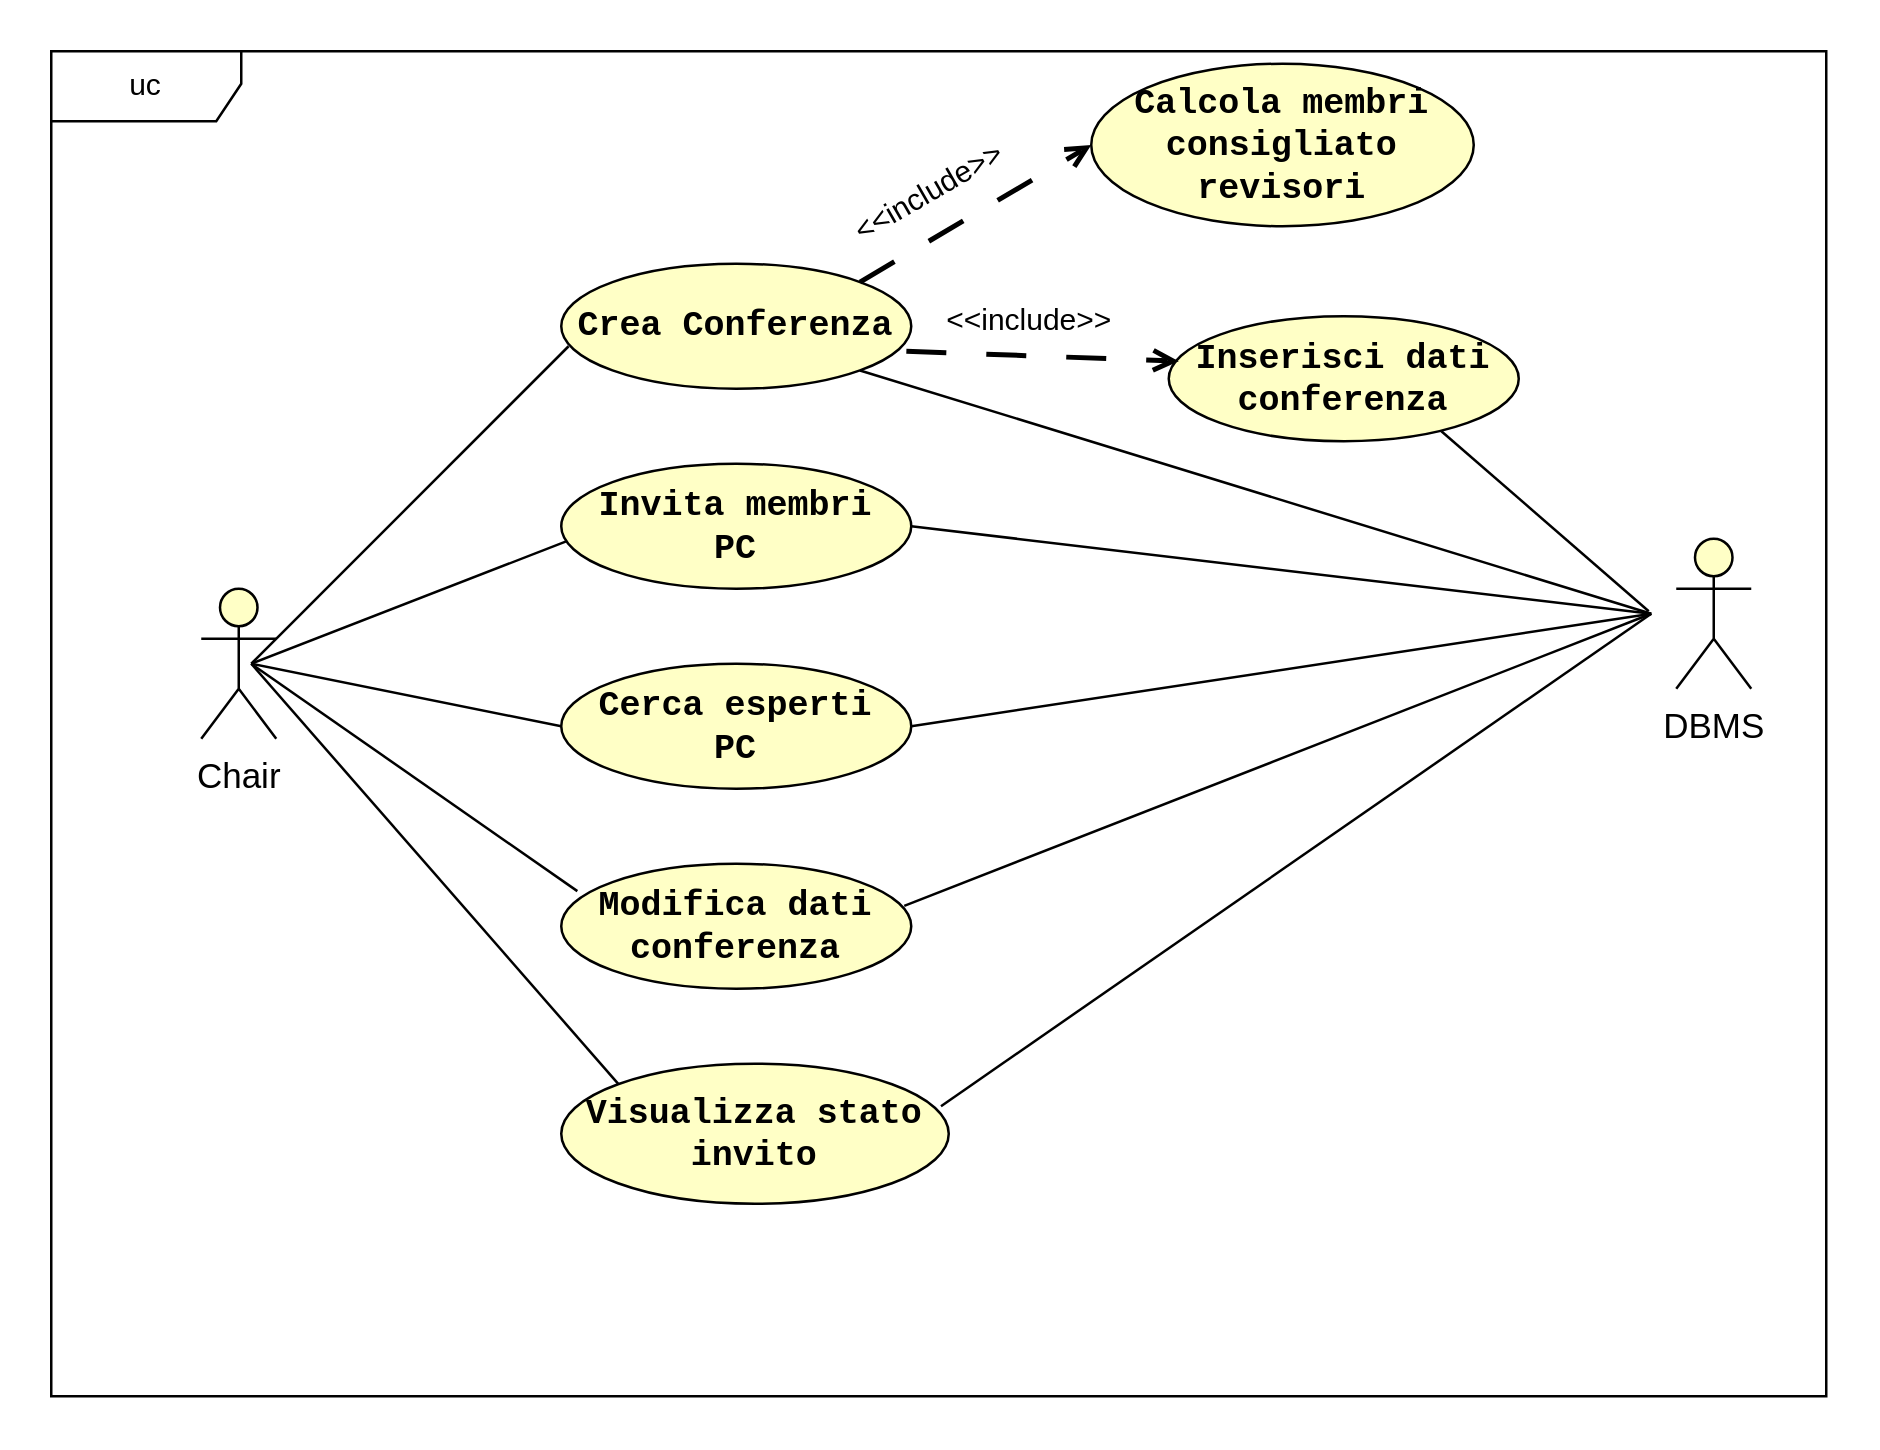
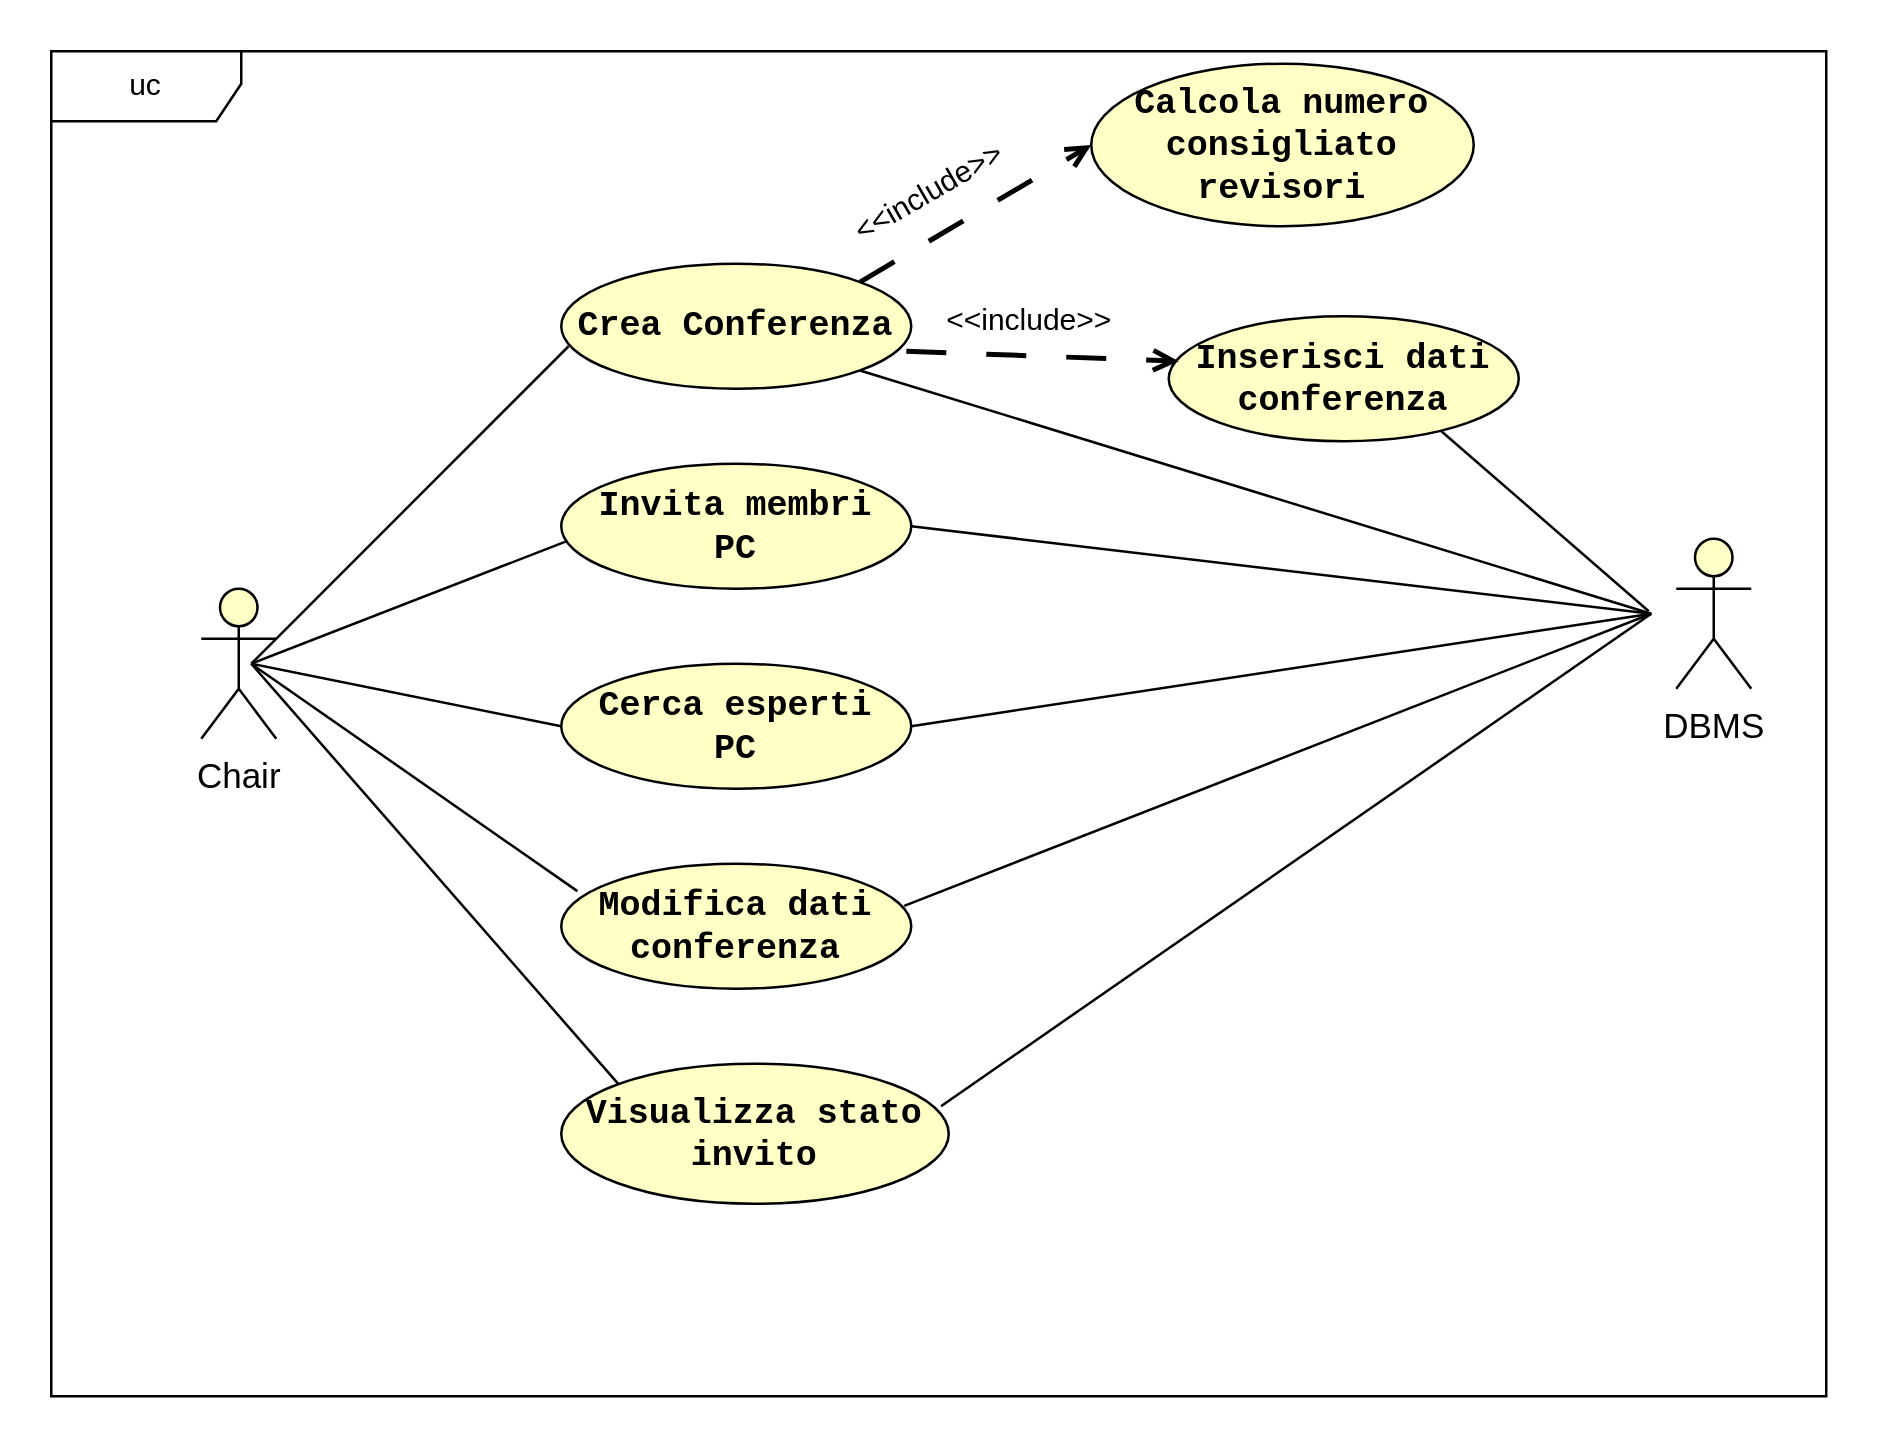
  <mxCell id="0" />
  <mxCell id="1" parent="0" />
  <mxCell id="2" value="&lt;font style=&quot;color: light-dark(rgb(0, 0, 0), rgb(0, 0, 0)); font-size: 14px;&quot;&gt;Chair&lt;/font&gt;" style="shape=umlActor;verticalLabelPosition=bottom;verticalAlign=top;html=1;outlineConnect=0;strokeColor=light-dark(#000000,#000000);fillColor=light-dark(#FFFFC6,#FDF89C);" parent="1" vertex="1"><mxGeometry x="80" y="235" width="30" height="60" as="geometry" /></mxCell>
  <mxCell id="3" value="&lt;font face=&quot;Courier New&quot; color=&quot;#000000&quot;&gt;&lt;span style=&quot;caret-color: rgb(0, 0, 0); font-size: 14px;&quot;&gt;&lt;b&gt;Crea Conferenza&lt;/b&gt;&lt;/span&gt;&lt;/font&gt;" style="ellipse;whiteSpace=wrap;html=1;fillColor=light-dark(#FFFFC6,#FDF89C);strokeColor=light-dark(#000000,#000000);gradientColor=none;" parent="1" vertex="1"><mxGeometry x="224" y="105" width="140" height="50" as="geometry" /></mxCell>
  <mxCell id="4" value="&lt;font face=&quot;Courier New&quot; color=&quot;#000000&quot;&gt;&lt;span style=&quot;caret-color: rgb(0, 0, 0); font-size: 14px;&quot;&gt;&lt;b&gt;Inserisci dati conferenza&lt;/b&gt;&lt;/span&gt;&lt;/font&gt;" style="ellipse;whiteSpace=wrap;html=1;fillColor=light-dark(#FFFFC6,#FDF89C);strokeColor=light-dark(#000000,#000000);gradientColor=none;" parent="1" vertex="1"><mxGeometry x="467" y="126" width="140" height="50" as="geometry" /></mxCell>
  <mxCell id="5" value="&lt;font face=&quot;Courier New&quot; color=&quot;#000000&quot;&gt;&lt;span style=&quot;caret-color: rgb(0, 0, 0); font-size: 14px;&quot;&gt;&lt;b&gt;Invita membri&lt;/b&gt;&lt;/span&gt;&lt;/font&gt;&lt;div&gt;&lt;font face=&quot;Courier New&quot; color=&quot;#000000&quot;&gt;&lt;span style=&quot;caret-color: rgb(0, 0, 0); font-size: 14px;&quot;&gt;&lt;b&gt;PC&lt;/b&gt;&lt;/span&gt;&lt;/font&gt;&lt;/div&gt;" style="ellipse;whiteSpace=wrap;html=1;fillColor=light-dark(#FFFFC6,#FDF89C);strokeColor=light-dark(#000000,#000000);gradientColor=none;" parent="1" vertex="1"><mxGeometry x="224" y="185" width="140" height="50" as="geometry" /></mxCell>
  <mxCell id="6" value="&lt;font face=&quot;Courier New&quot; color=&quot;#000000&quot;&gt;&lt;span style=&quot;caret-color: rgb(0, 0, 0); font-size: 14px;&quot;&gt;&lt;b&gt;Cerca esperti&lt;/b&gt;&lt;/span&gt;&lt;/font&gt;&lt;div&gt;&lt;font face=&quot;Courier New&quot; color=&quot;#000000&quot;&gt;&lt;span style=&quot;caret-color: rgb(0, 0, 0); font-size: 14px;&quot;&gt;&lt;b&gt;PC&lt;/b&gt;&lt;/span&gt;&lt;/font&gt;&lt;/div&gt;" style="ellipse;whiteSpace=wrap;html=1;fillColor=light-dark(#FFFFC6,#FDF89C);strokeColor=light-dark(#000000,#000000);gradientColor=none;" parent="1" vertex="1"><mxGeometry x="224" y="265" width="140" height="50" as="geometry" /></mxCell>
  <mxCell id="7" value="&lt;font face=&quot;Courier New&quot; color=&quot;#000000&quot;&gt;&lt;span style=&quot;caret-color: rgb(0, 0, 0); font-size: 14px;&quot;&gt;&lt;b&gt;Modifica dati&lt;/b&gt;&lt;/span&gt;&lt;/font&gt;&lt;div&gt;&lt;font face=&quot;Courier New&quot; color=&quot;#000000&quot;&gt;&lt;span style=&quot;caret-color: rgb(0, 0, 0); font-size: 14px;&quot;&gt;&lt;b&gt;conferenza&lt;/b&gt;&lt;/span&gt;&lt;/font&gt;&lt;/div&gt;" style="ellipse;whiteSpace=wrap;html=1;fillColor=light-dark(#FFFFC6,#FDF89C);strokeColor=light-dark(#000000,#000000);gradientColor=none;" parent="1" vertex="1"><mxGeometry x="224" y="345" width="140" height="50" as="geometry" /></mxCell>
  <mxCell id="8" value="&lt;font face=&quot;Courier New&quot; color=&quot;#000000&quot;&gt;&lt;span style=&quot;caret-color: rgb(0, 0, 0); font-size: 14px;&quot;&gt;&lt;b&gt;Visualizza stato invito&lt;/b&gt;&lt;/span&gt;&lt;/font&gt;" style="ellipse;whiteSpace=wrap;html=1;fillColor=light-dark(#FFFFC6,#FDF89C);strokeColor=light-dark(#000000,#000000);gradientColor=none;" parent="1" vertex="1"><mxGeometry x="224" y="425" width="155" height="56" as="geometry" /></mxCell>
  <mxCell id="9" style="rounded=0;orthogonalLoop=1;jettySize=auto;html=1;strokeColor=light-dark(#000000,#000000);endArrow=none;startFill=0;entryX=0.021;entryY=0.66;entryDx=0;entryDy=0;entryPerimeter=0;" parent="1" target="3" edge="1"><mxGeometry relative="1" as="geometry"><mxPoint x="100" y="265" as="sourcePoint" /><mxPoint x="288" y="225" as="targetPoint" /></mxGeometry></mxCell>
  <mxCell id="10" style="rounded=0;orthogonalLoop=1;jettySize=auto;html=1;strokeColor=light-dark(#000000,#000000);endArrow=none;startFill=0;entryX=0.016;entryY=0.619;entryDx=0;entryDy=0;entryPerimeter=0;" parent="1" target="5" edge="1"><mxGeometry relative="1" as="geometry"><mxPoint x="100" y="265" as="sourcePoint" /><mxPoint x="298" y="235" as="targetPoint" /></mxGeometry></mxCell>
  <mxCell id="11" style="rounded=0;orthogonalLoop=1;jettySize=auto;html=1;strokeColor=light-dark(#000000,#000000);endArrow=none;startFill=0;entryX=0;entryY=0.5;entryDx=0;entryDy=0;" parent="1" target="6" edge="1"><mxGeometry relative="1" as="geometry"><mxPoint x="100" y="265" as="sourcePoint" /><mxPoint x="288" y="265" as="targetPoint" /></mxGeometry></mxCell>
  <mxCell id="12" style="rounded=0;orthogonalLoop=1;jettySize=auto;html=1;strokeColor=light-dark(#000000,#000000);endArrow=none;startFill=0;entryX=0.046;entryY=0.219;entryDx=0;entryDy=0;entryPerimeter=0;" parent="1" target="7" edge="1"><mxGeometry relative="1" as="geometry"><mxPoint x="100" y="265" as="sourcePoint" /><mxPoint x="298" y="275" as="targetPoint" /></mxGeometry></mxCell>
  <mxCell id="13" style="rounded=0;orthogonalLoop=1;jettySize=auto;html=1;strokeColor=light-dark(#000000,#000000);endArrow=none;startFill=0;entryX=0;entryY=0;entryDx=0;entryDy=0;" parent="1" target="8" edge="1"><mxGeometry relative="1" as="geometry"><mxPoint x="100" y="265" as="sourcePoint" /><mxPoint x="308" y="285" as="targetPoint" /></mxGeometry></mxCell>
  <mxCell id="14" value="" style="endArrow=open;dashed=1;html=1;dashPattern=8 8;strokeWidth=2;rounded=0;strokeColor=light-dark(#000000,#000000);endFill=0;exitX=0.986;exitY=0.7;exitDx=0;exitDy=0;exitPerimeter=0;fontFamily=Times New Roman;" parent="1" source="3" edge="1"><mxGeometry width="50" height="50" relative="1" as="geometry"><mxPoint x="390" y="105" as="sourcePoint" /><mxPoint x="471" y="144" as="targetPoint" /><Array as="points" /></mxGeometry></mxCell>
  <mxCell id="15" value="&amp;lt;&amp;lt;include&amp;gt;&amp;gt;" style="text;html=1;align=center;verticalAlign=middle;resizable=0;points=[];autosize=1;strokeColor=none;fillColor=none;rotation=0;" parent="1" vertex="1"><mxGeometry x="366" y="113" width="90" height="30" as="geometry" /></mxCell>
  <mxCell id="16" value="&lt;font style=&quot;color: light-dark(rgb(0, 0, 0), rgb(0, 0, 0)); font-size: 14px;&quot;&gt;DBMS&lt;/font&gt;" style="shape=umlActor;verticalLabelPosition=bottom;verticalAlign=top;html=1;outlineConnect=0;strokeColor=light-dark(#000000,#000000);fillColor=light-dark(#FFFFC6,#FDF89C);" parent="1" vertex="1"><mxGeometry x="670" y="215" width="30" height="60" as="geometry" /></mxCell>
  <mxCell id="17" style="rounded=0;orthogonalLoop=1;jettySize=auto;html=1;strokeColor=light-dark(#000000,#000000);endArrow=none;startFill=0;entryX=0.779;entryY=0.92;entryDx=0;entryDy=0;entryPerimeter=0;" parent="1" target="4" edge="1"><mxGeometry relative="1" as="geometry"><mxPoint x="659" y="244" as="sourcePoint" /><mxPoint x="654" y="188" as="targetPoint" /></mxGeometry></mxCell>
  <mxCell id="18" style="rounded=0;orthogonalLoop=1;jettySize=auto;html=1;strokeColor=light-dark(#000000,#000000);endArrow=none;startFill=0;entryX=1;entryY=0.5;entryDx=0;entryDy=0;" parent="1" target="5" edge="1"><mxGeometry relative="1" as="geometry"><mxPoint x="660" y="245" as="sourcePoint" /><mxPoint x="510" y="95" as="targetPoint" /></mxGeometry></mxCell>
  <mxCell id="19" style="rounded=0;orthogonalLoop=1;jettySize=auto;html=1;strokeColor=light-dark(#000000,#000000);endArrow=none;startFill=0;entryX=1;entryY=1;entryDx=0;entryDy=0;" parent="1" target="3" edge="1"><mxGeometry relative="1" as="geometry"><mxPoint x="660" y="245" as="sourcePoint" /><mxPoint x="450" y="225" as="targetPoint" /></mxGeometry></mxCell>
  <mxCell id="20" style="rounded=0;orthogonalLoop=1;jettySize=auto;html=1;strokeColor=light-dark(#000000,#000000);endArrow=none;startFill=0;entryX=1;entryY=0.5;entryDx=0;entryDy=0;" parent="1" target="6" edge="1"><mxGeometry relative="1" as="geometry"><mxPoint x="660" y="245" as="sourcePoint" /><mxPoint x="450" y="245" as="targetPoint" /></mxGeometry></mxCell>
  <mxCell id="21" style="rounded=0;orthogonalLoop=1;jettySize=auto;html=1;strokeColor=light-dark(#000000,#000000);endArrow=none;startFill=0;entryX=0.98;entryY=0.337;entryDx=0;entryDy=0;entryPerimeter=0;" parent="1" target="7" edge="1"><mxGeometry relative="1" as="geometry"><mxPoint x="660" y="245" as="sourcePoint" /><mxPoint x="410" y="280" as="targetPoint" /></mxGeometry></mxCell>
  <mxCell id="22" style="rounded=0;orthogonalLoop=1;jettySize=auto;html=1;strokeColor=light-dark(#000000,#000000);endArrow=none;startFill=0;entryX=0.98;entryY=0.303;entryDx=0;entryDy=0;entryPerimeter=0;" parent="1" target="8" edge="1"><mxGeometry relative="1" as="geometry"><mxPoint x="660" y="245" as="sourcePoint" /><mxPoint x="440" y="305" as="targetPoint" /></mxGeometry></mxCell>
  <mxCell id="23" value="uc" style="shape=umlFrame;whiteSpace=wrap;html=1;pointerEvents=0;strokeColor=light-dark(#000000,#000000);width=76;height=28;" parent="1" vertex="1"><mxGeometry x="20" y="20" width="710" height="538" as="geometry" /></mxCell>
- <mxCell id="24" value="&lt;font face=&quot;Courier New&quot; color=&quot;#000000&quot;&gt;&lt;span style=&quot;caret-color: rgb(0, 0, 0); font-size: 14px;&quot;&gt;&lt;b&gt;Calcola membri&lt;/b&gt;&lt;/span&gt;&lt;/font&gt;&lt;div&gt;&lt;font face=&quot;Courier New&quot; color=&quot;#000000&quot;&gt;&lt;span style=&quot;caret-color: rgb(0, 0, 0); font-size: 14px;&quot;&gt;&lt;b&gt;consigliato&lt;/b&gt;&lt;/span&gt;&lt;/font&gt;&lt;/div&gt;&lt;div&gt;&lt;font face=&quot;Courier New&quot; color=&quot;#000000&quot;&gt;&lt;span style=&quot;caret-color: rgb(0, 0, 0); font-size: 14px;&quot;&gt;&lt;b&gt;revisori&lt;/b&gt;&lt;/span&gt;&lt;/font&gt;&lt;/div&gt;" style="ellipse;whiteSpace=wrap;html=1;fillColor=light-dark(#FFFFC6,#FDF89C);strokeColor=light-dark(#000000,#000000);gradientColor=none;" vertex="1" parent="1"><mxGeometry x="436" y="25" width="153" height="65" as="geometry" /></mxCell>
+ <mxCell id="24" value="&lt;font face=&quot;Courier New&quot; color=&quot;#000000&quot;&gt;&lt;span style=&quot;caret-color: rgb(0, 0, 0); font-size: 14px;&quot;&gt;&lt;b&gt;Calcola numero&lt;/b&gt;&lt;/span&gt;&lt;/font&gt;&lt;div&gt;&lt;font face=&quot;Courier New&quot; color=&quot;#000000&quot;&gt;&lt;span style=&quot;caret-color: rgb(0, 0, 0); font-size: 14px;&quot;&gt;&lt;b&gt;consigliato&lt;/b&gt;&lt;/span&gt;&lt;/font&gt;&lt;/div&gt;&lt;div&gt;&lt;font face=&quot;Courier New&quot; color=&quot;#000000&quot;&gt;&lt;span style=&quot;caret-color: rgb(0, 0, 0); font-size: 14px;&quot;&gt;&lt;b&gt;revisori&lt;/b&gt;&lt;/span&gt;&lt;/font&gt;&lt;/div&gt;" style="ellipse;whiteSpace=wrap;html=1;fillColor=light-dark(#FFFFC6,#FDF89C);strokeColor=light-dark(#000000,#000000);gradientColor=none;" vertex="1" parent="1"><mxGeometry x="436" y="25" width="153" height="65" as="geometry" /></mxCell>
  <mxCell id="25" value="" style="endArrow=open;dashed=1;html=1;dashPattern=8 8;strokeWidth=2;rounded=0;strokeColor=light-dark(#000000,#000000);endFill=0;exitX=1;exitY=0;exitDx=0;exitDy=0;fontFamily=Times New Roman;entryX=0;entryY=0.5;entryDx=0;entryDy=0;" edge="1" parent="1" source="3" target="24"><mxGeometry width="50" height="50" relative="1" as="geometry"><mxPoint x="372" y="150" as="sourcePoint" /><mxPoint x="481" y="154" as="targetPoint" /><Array as="points" /></mxGeometry></mxCell>
  <mxCell id="26" value="&amp;lt;&amp;lt;include&amp;gt;&amp;gt;" style="text;html=1;align=center;verticalAlign=middle;resizable=0;points=[];autosize=1;strokeColor=none;fillColor=none;rotation=-30;" vertex="1" parent="1"><mxGeometry x="326" y="62" width="90" height="30" as="geometry" /></mxCell>
